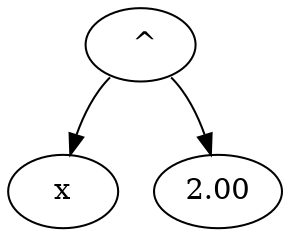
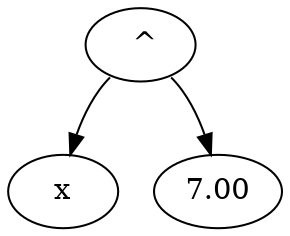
  digraph {
    n1 [label=x]
    n2 [label=" ^"]
-   n3 [label=2.00]
+   n3 [label=7.00]
    n2 -> n1 [tailport=sw]
    n2 -> n3 [tailport=se]
  }
